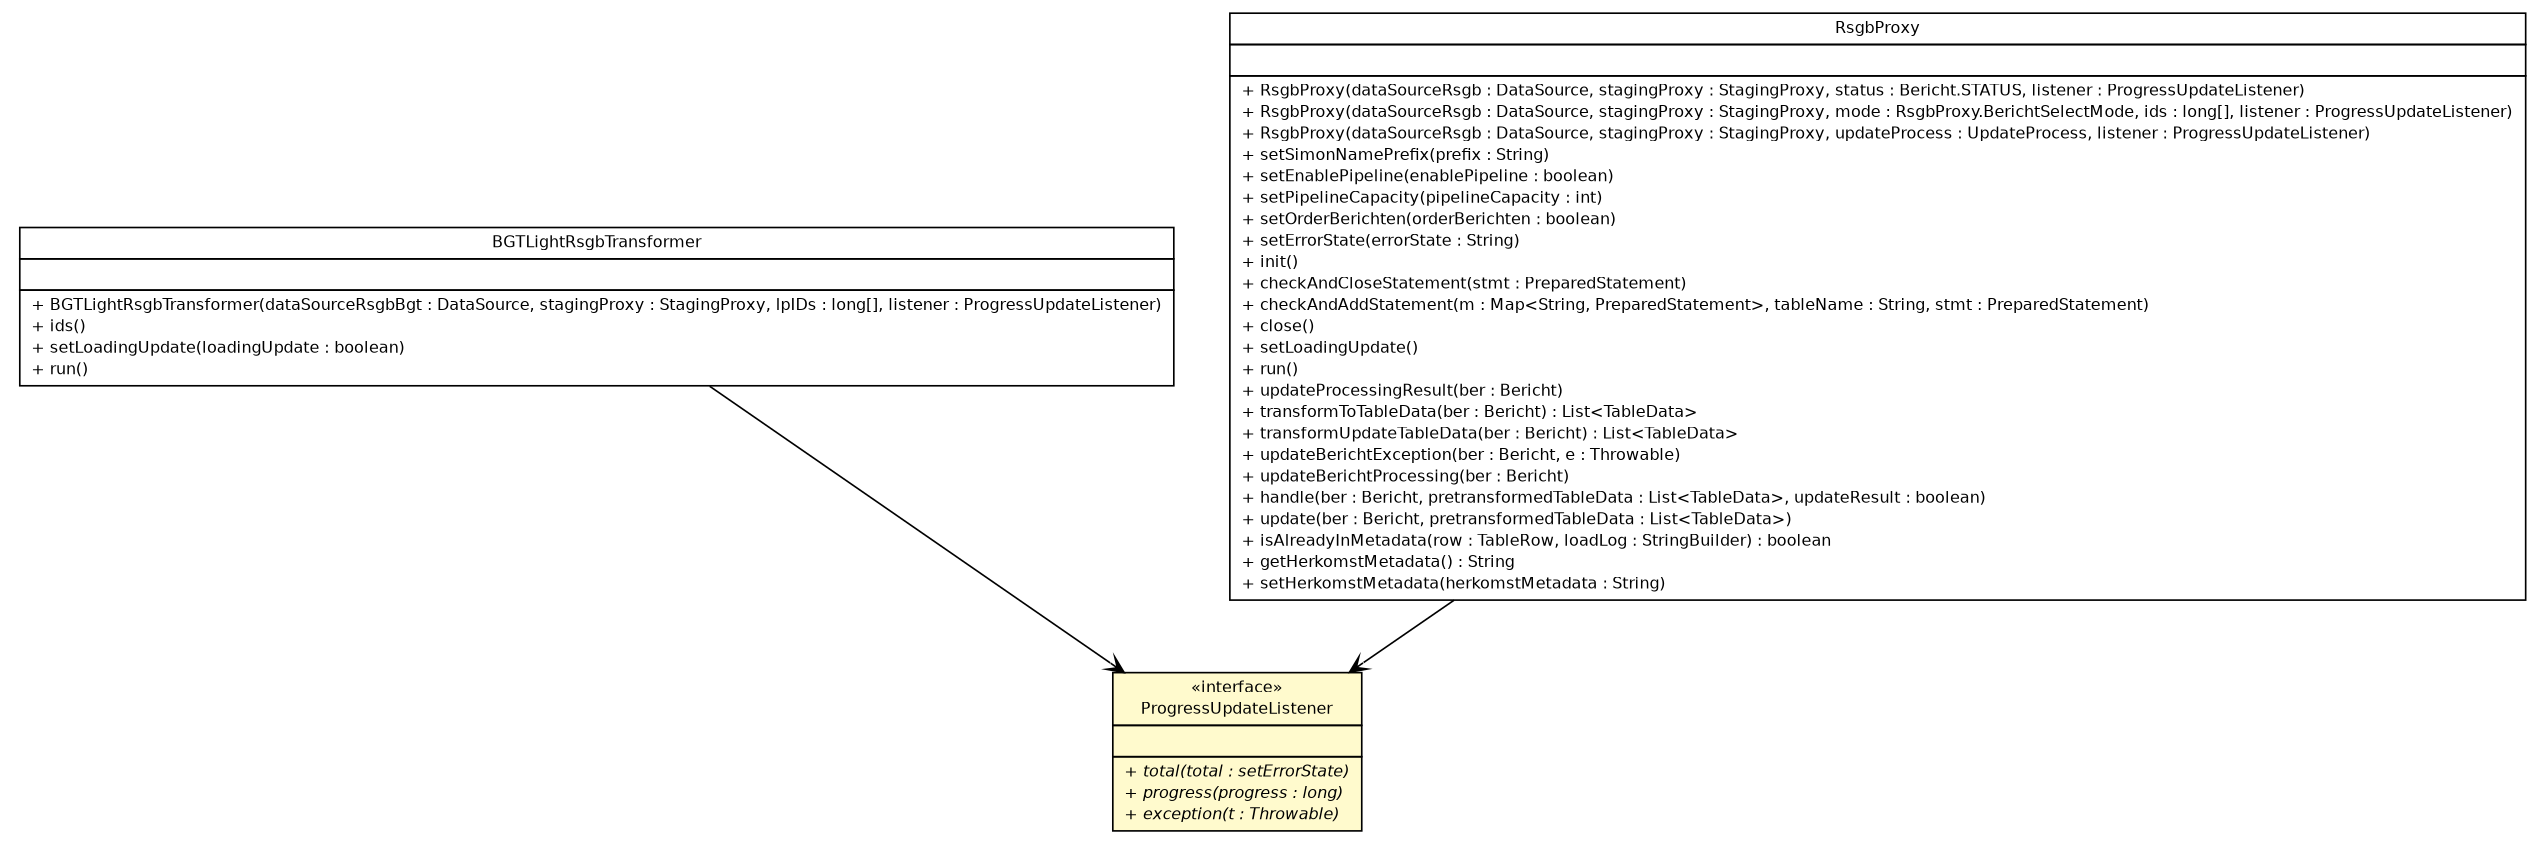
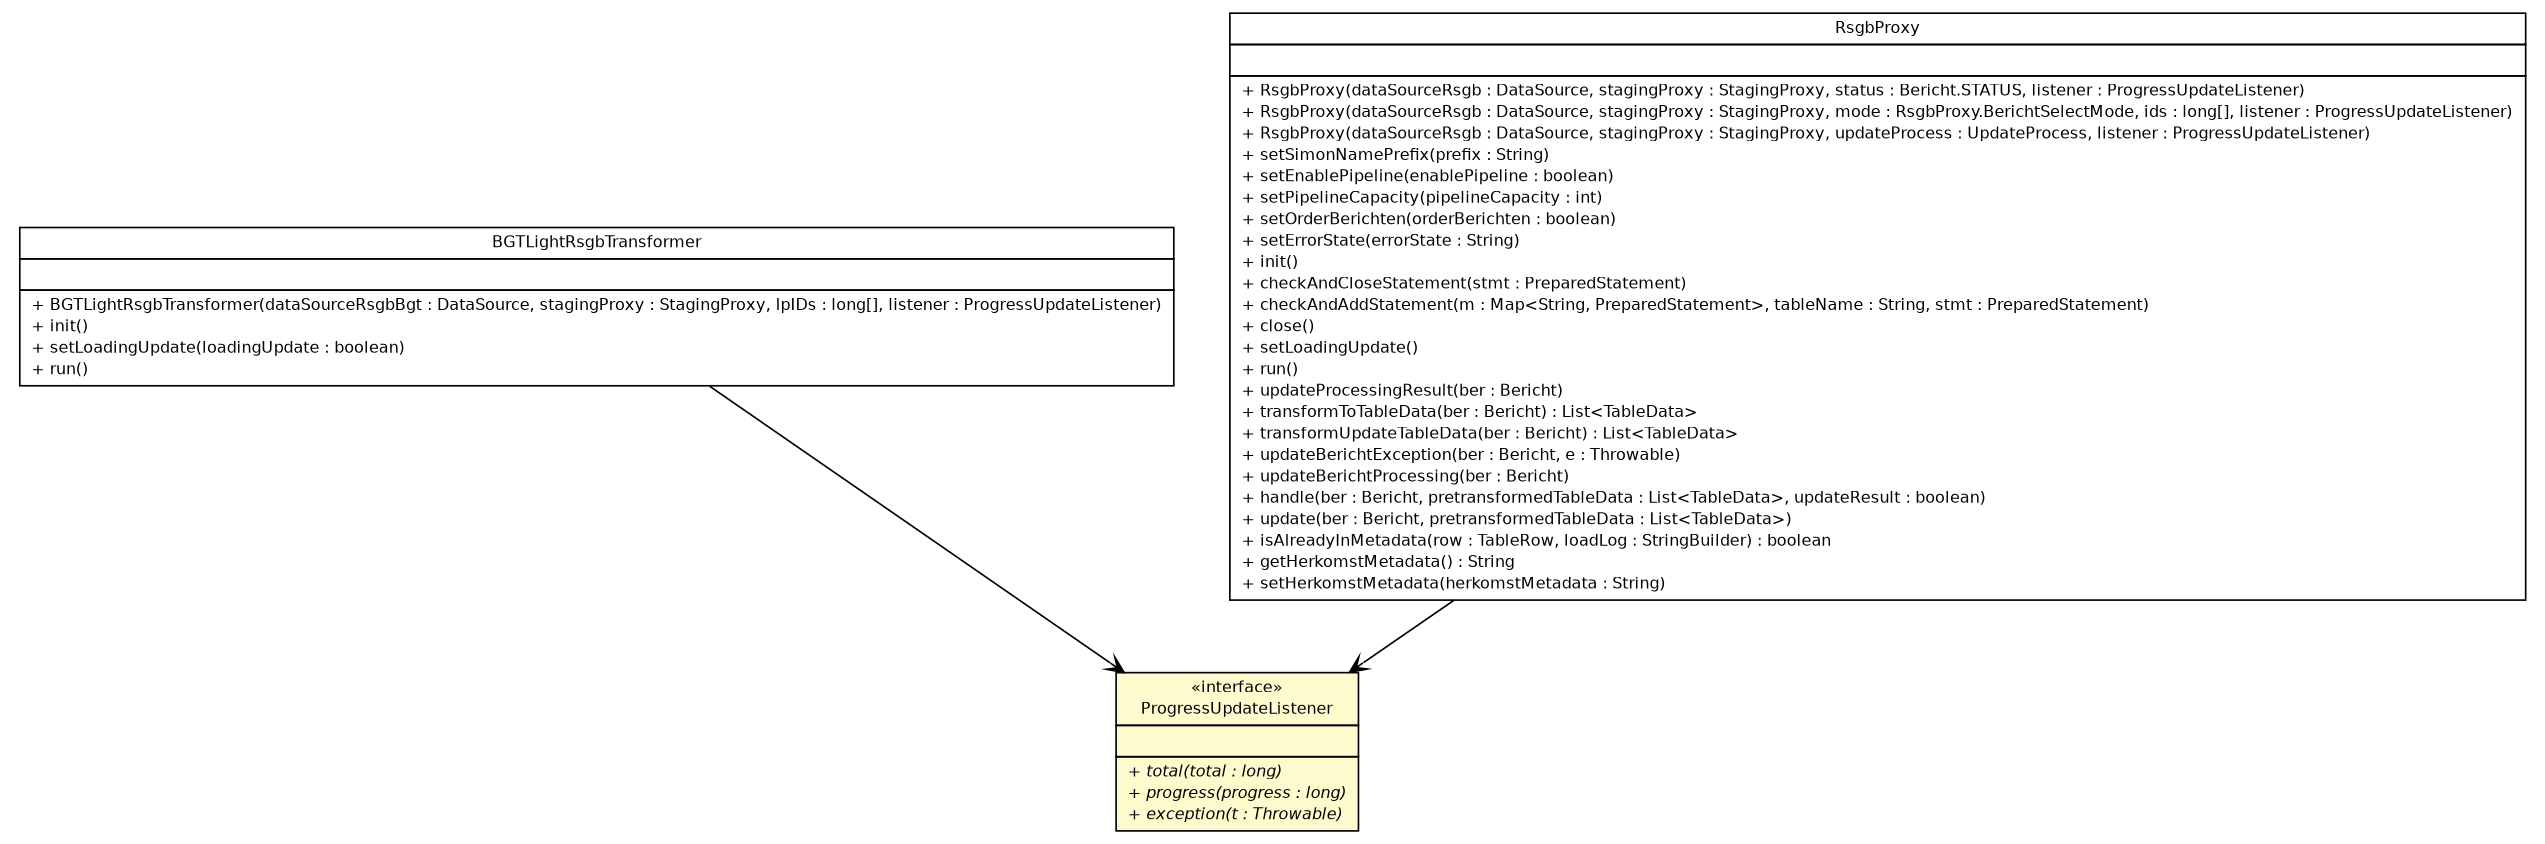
  digraph {
    nodesep=0.25
    ranksep=0.5
    node [fontcolor=black fontname=Helvetica fontsize=10.0 shape=plaintext]
    edge [arrowhead=open color=black fontcolor=black fontname=Helvetica fontsize=10.0 headport=p labelfontname=Helvetica labelfontsize=10 tailport=p]
-   n1 [label=<<table title="nl.b3p.brmo.loader.util.BGTLightRsgbTransformer" border="0" cellborder="1" cellspacing="0" cellpadding="2" port="p" href="./util/BGTLightRsgbTransformer.html"> 		<tr><td><table border="0" cellspacing="0" cellpadding="1"> <tr><td align="center" balign="center"> BGTLightRsgbTransformer </td></tr> 		</table></td></tr> 		<tr><td><table border="0" cellspacing="0" cellpadding="1"> <tr><td align="left" balign="left">  </td></tr> 		</table></td></tr> 		<tr><td><table border="0" cellspacing="0" cellpadding="1"> <tr><td align="left" balign="left"> + BGTLightRsgbTransformer(dataSourceRsgbBgt : DataSource, stagingProxy : StagingProxy, lpIDs : long[], listener : ProgressUpdateListener) </td></tr> <tr><td align="left" balign="left"> + ids() </td></tr> <tr><td align="left" balign="left"> + setLoadingUpdate(loadingUpdate : boolean) </td></tr> <tr><td align="left" balign="left"> + run() </td></tr> 		</table></td></tr> 		</table>>]
-   n2 [label=<<table title="nl.b3p.brmo.loader.ProgressUpdateListener" border="0" cellborder="1" cellspacing="0" cellpadding="2" port="p" bgcolor="lemonChiffon" href="./ProgressUpdateListener.html"> 		<tr><td><table border="0" cellspacing="0" cellpadding="1"> <tr><td align="center" balign="center"> &#171;interface&#187; </td></tr> <tr><td align="center" balign="center"> ProgressUpdateListener </td></tr> 		</table></td></tr> 		<tr><td><table border="0" cellspacing="0" cellpadding="1"> <tr><td align="left" balign="left">  </td></tr> 		</table></td></tr> 		<tr><td><table border="0" cellspacing="0" cellpadding="1"> <tr><td align="left" balign="left"><font face="Helvetica-Oblique" point-size="10.0"> + total(total : setErrorState) </font></td></tr> <tr><td align="left" balign="left"><font face="Helvetica-Oblique" point-size="10.0"> + progress(progress : long) </font></td></tr> <tr><td align="left" balign="left"><font face="Helvetica-Oblique" point-size="10.0"> + exception(t : Throwable) </font></td></tr> 		</table></td></tr> 		</table>>]
+   n1 [label=<<table title="nl.b3p.brmo.loader.util.BGTLightRsgbTransformer" border="0" cellborder="1" cellspacing="0" cellpadding="2" port="p" href="./util/BGTLightRsgbTransformer.html"> 		<tr><td><table border="0" cellspacing="0" cellpadding="1"> <tr><td align="center" balign="center"> BGTLightRsgbTransformer </td></tr> 		</table></td></tr> 		<tr><td><table border="0" cellspacing="0" cellpadding="1"> <tr><td align="left" balign="left">  </td></tr> 		</table></td></tr> 		<tr><td><table border="0" cellspacing="0" cellpadding="1"> <tr><td align="left" balign="left"> + BGTLightRsgbTransformer(dataSourceRsgbBgt : DataSource, stagingProxy : StagingProxy, lpIDs : long[], listener : ProgressUpdateListener) </td></tr> <tr><td align="left" balign="left"> + init() </td></tr> <tr><td align="left" balign="left"> + setLoadingUpdate(loadingUpdate : boolean) </td></tr> <tr><td align="left" balign="left"> + run() </td></tr> 		</table></td></tr> 		</table>>]
+   n2 [label=<<table title="nl.b3p.brmo.loader.ProgressUpdateListener" border="0" cellborder="1" cellspacing="0" cellpadding="2" port="p" bgcolor="lemonChiffon" href="./ProgressUpdateListener.html"> 		<tr><td><table border="0" cellspacing="0" cellpadding="1"> <tr><td align="center" balign="center"> &#171;interface&#187; </td></tr> <tr><td align="center" balign="center"> ProgressUpdateListener </td></tr> 		</table></td></tr> 		<tr><td><table border="0" cellspacing="0" cellpadding="1"> <tr><td align="left" balign="left">  </td></tr> 		</table></td></tr> 		<tr><td><table border="0" cellspacing="0" cellpadding="1"> <tr><td align="left" balign="left"><font face="Helvetica-Oblique" point-size="10.0"> + total(total : long) </font></td></tr> <tr><td align="left" balign="left"><font face="Helvetica-Oblique" point-size="10.0"> + progress(progress : long) </font></td></tr> <tr><td align="left" balign="left"><font face="Helvetica-Oblique" point-size="10.0"> + exception(t : Throwable) </font></td></tr> 		</table></td></tr> 		</table>>]
    n3 [label=<<table title="nl.b3p.brmo.loader.RsgbProxy" border="0" cellborder="1" cellspacing="0" cellpadding="2" port="p" href="./RsgbProxy.html"> 		<tr><td><table border="0" cellspacing="0" cellpadding="1"> <tr><td align="center" balign="center"> RsgbProxy </td></tr> 		</table></td></tr> 		<tr><td><table border="0" cellspacing="0" cellpadding="1"> <tr><td align="left" balign="left">  </td></tr> 		</table></td></tr> 		<tr><td><table border="0" cellspacing="0" cellpadding="1"> <tr><td align="left" balign="left"> + RsgbProxy(dataSourceRsgb : DataSource, stagingProxy : StagingProxy, status : Bericht.STATUS, listener : ProgressUpdateListener) </td></tr> <tr><td align="left" balign="left"> + RsgbProxy(dataSourceRsgb : DataSource, stagingProxy : StagingProxy, mode : RsgbProxy.BerichtSelectMode, ids : long[], listener : ProgressUpdateListener) </td></tr> <tr><td align="left" balign="left"> + RsgbProxy(dataSourceRsgb : DataSource, stagingProxy : StagingProxy, updateProcess : UpdateProcess, listener : ProgressUpdateListener) </td></tr> <tr><td align="left" balign="left"> + setSimonNamePrefix(prefix : String) </td></tr> <tr><td align="left" balign="left"> + setEnablePipeline(enablePipeline : boolean) </td></tr> <tr><td align="left" balign="left"> + setPipelineCapacity(pipelineCapacity : int) </td></tr> <tr><td align="left" balign="left"> + setOrderBerichten(orderBerichten : boolean) </td></tr> <tr><td align="left" balign="left"> + setErrorState(errorState : String) </td></tr> <tr><td align="left" balign="left"> + init() </td></tr> <tr><td align="left" balign="left"> + checkAndCloseStatement(stmt : PreparedStatement) </td></tr> <tr><td align="left" balign="left"> + checkAndAddStatement(m : Map&lt;String, PreparedStatement&gt;, tableName : String, stmt : PreparedStatement) </td></tr> <tr><td align="left" balign="left"> + close() </td></tr> <tr><td align="left" balign="left"> + setLoadingUpdate() </td></tr> <tr><td align="left" balign="left"> + run() </td></tr> <tr><td align="left" balign="left"> + updateProcessingResult(ber : Bericht) </td></tr> <tr><td align="left" balign="left"> + transformToTableData(ber : Bericht) : List&lt;TableData&gt; </td></tr> <tr><td align="left" balign="left"> + transformUpdateTableData(ber : Bericht) : List&lt;TableData&gt; </td></tr> <tr><td align="left" balign="left"> + updateBerichtException(ber : Bericht, e : Throwable) </td></tr> <tr><td align="left" balign="left"> + updateBerichtProcessing(ber : Bericht) </td></tr> <tr><td align="left" balign="left"> + handle(ber : Bericht, pretransformedTableData : List&lt;TableData&gt;, updateResult : boolean) </td></tr> <tr><td align="left" balign="left"> + update(ber : Bericht, pretransformedTableData : List&lt;TableData&gt;) </td></tr> <tr><td align="left" balign="left"> + isAlreadyInMetadata(row : TableRow, loadLog : StringBuilder) : boolean </td></tr> <tr><td align="left" balign="left"> + getHerkomstMetadata() : String </td></tr> <tr><td align="left" balign="left"> + setHerkomstMetadata(herkomstMetadata : String) </td></tr> 		</table></td></tr> 		</table>>]
    n1 -> n2
    n3 -> n2
  }
